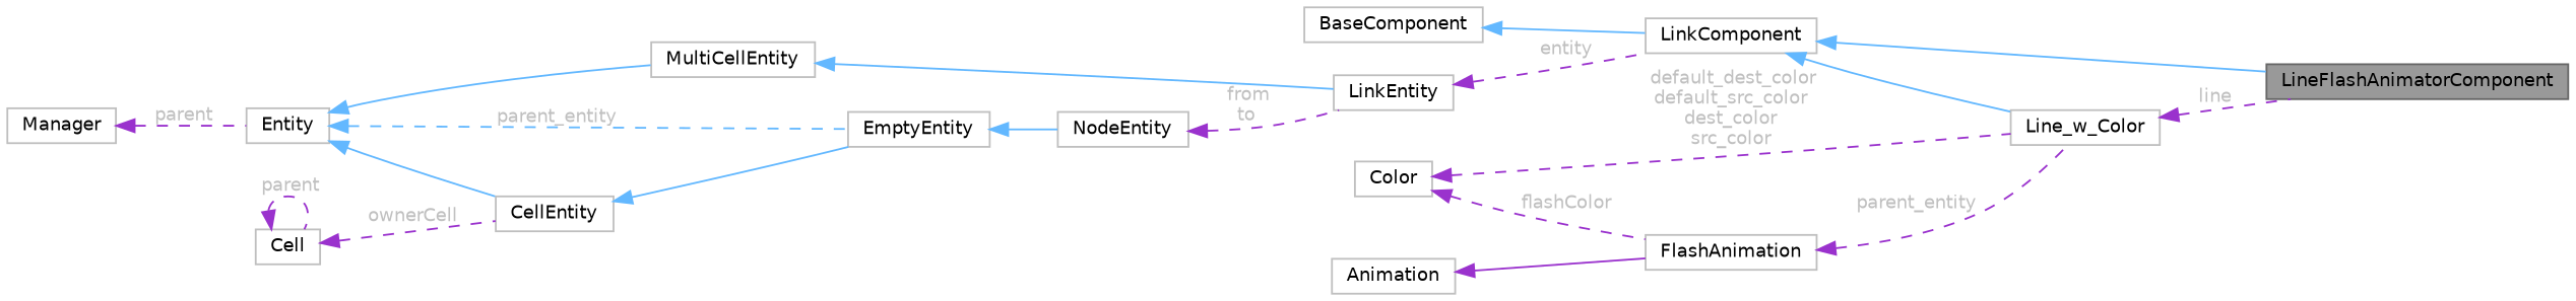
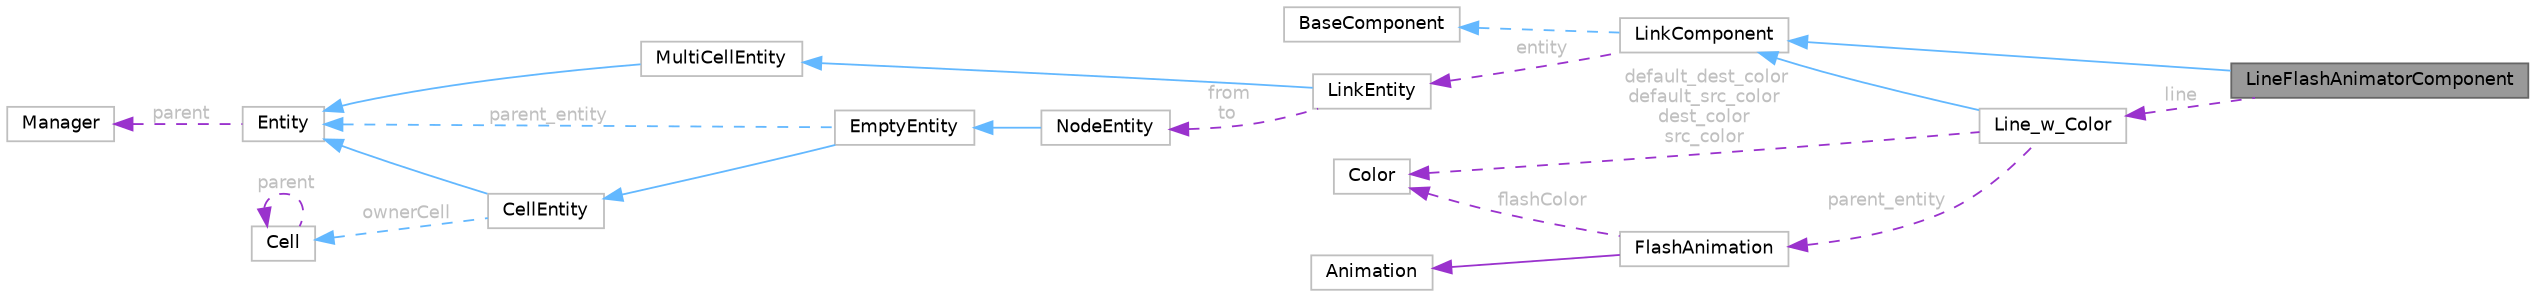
  digraph {
    rankdir=LR
    node [color=grey75 fillcolor=white fontname=Helvetica fontsize=10 shape=box style=filled]
    edge [color=darkorchid3 dir=back fontname=Helvetica fontsize=10 labelfontname=Helvetica labelfontsize=10 style=dashed fontcolor=grey]
    n1 [color=gray40 fillcolor=grey60 fontcolor=black height=0.2 label=LineFlashAnimatorComponent width=0.4]
    n2 [height=0.2 label=LinkComponent width=0.4]
    n3 [height=0.2 label=Line_w_Color width=0.4]
    n4 [height=0.2 label=BaseComponent width=0.4]
    n5 [height=0.2 label=LinkEntity width=0.4]
    n6 [height=0.2 label=MultiCellEntity width=0.4]
    n7 [height=0.2 label=Entity width=0.4]
    n8 [height=0.2 label=EmptyEntity width=0.4]
    n9 [height=0.2 label=CellEntity width=0.4]
    n10 [height=0.2 label=NodeEntity width=0.4]
    n11 [height=0.2 label=Manager width=0.4]
    n12 [height=0.2 label=Cell width=0.4]
    n13 [height=0.2 label=Color width=0.4]
    n14 [height=0.2 label=FlashAnimation width=0.4]
    n15 [height=0.2 label=Animation width=0.4]
    n2 -> n1 [color=steelblue1 style=solid fontcolor=""]
    n2 -> n3 [color=steelblue1 style=solid fontcolor=""]
    n3 -> n1 [label=" line"]
-   n4 -> n2 [color=steelblue1 style=solid fontcolor=""]
+   n4 -> n2 [color=steelblue1 fontcolor=""]
    n5 -> n2 [label=" entity"]
    n6 -> n5 [color=steelblue1 style=solid fontcolor=""]
    n7 -> n6 [color=steelblue1 style=solid fontcolor=""]
    n7 -> n8 [color=steelblue1 label=" parent_entity"]
    n7 -> n9 [color=steelblue1 style=solid fontcolor=""]
    n8 -> n10 [color=steelblue1 style=solid fontcolor=""]
    n9 -> n8 [color=steelblue1 style=solid fontcolor=""]
    n10 -> n5 [label=" from\nto"]
    n11 -> n7 [label=" parent"]
-   n12 -> n9 [label=" ownerCell"]
+   n12 -> n9 [color=steelblue1 label=" ownerCell"]
    n12 -> n12 [label=" parent"]
    n13 -> n3 [label=" default_dest_color\ndefault_src_color\ndest_color\nsrc_color"]
    n13 -> n14 [label=" flashColor"]
    n14 -> n3 [label=" parent_entity"]
    n15 -> n14 [style=solid fontcolor=""]
  }
